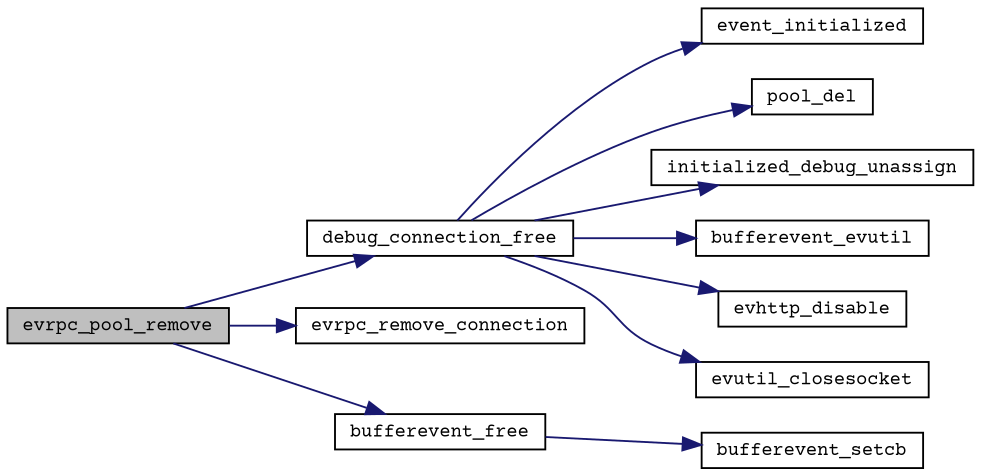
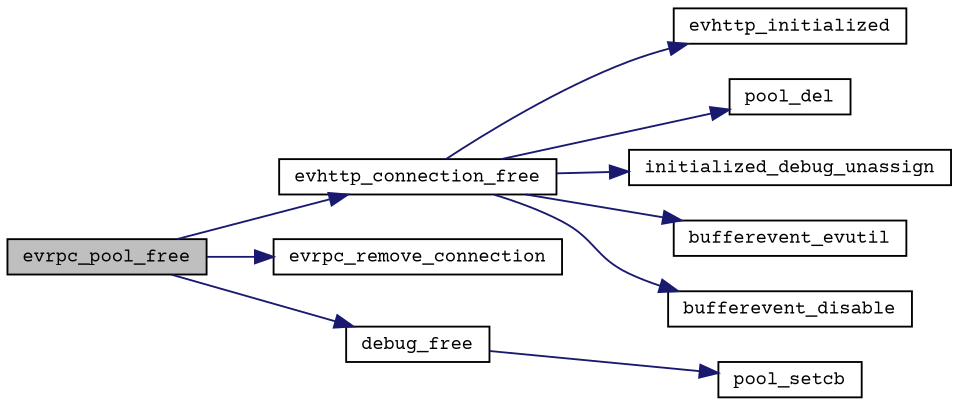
  digraph {
    fontname="Courier Prime"
    rankdir=LR
    node [color=black fillcolor=white fontname="Courier Prime" fontsize=10 shape=record style=filled]
    edge [color=midnightblue fontname="Courier Prime" fontsize=10 labelfontname=Helvetica labelfontsize=10 style=solid]
-   n1 [fillcolor=grey75 fontcolor=black height=0.2 label=evrpc_pool_remove width=0.4]
-   n2 [height=0.2 label=debug_connection_free width=0.4]
+   n1 [fillcolor=grey75 fontcolor=black height=0.2 label=evrpc_pool_free width=0.4]
+   n2 [height=0.2 label=evhttp_connection_free width=0.4]
    n3 [height=0.2 label=evrpc_remove_connection width=0.4]
-   n4 [height=0.2 label=bufferevent_free width=0.4]
-   n5 [height=0.2 label=event_initialized width=0.4]
+   n4 [height=0.2 label=debug_free width=0.4]
+   n5 [height=0.2 label=evhttp_initialized width=0.4]
    n6 [height=0.2 label=pool_del width=0.4]
    n7 [height=0.2 label=initialized_debug_unassign width=0.4]
    n8 [height=0.2 label=bufferevent_evutil width=0.4]
-   n9 [height=0.2 label=evhttp_disable width=0.4]
-   n10 [height=0.2 label=evutil_closesocket width=0.4]
-   n11 [height=0.2 label=bufferevent_setcb width=0.4]
+   n9 [height=0.2 label=bufferevent_disable width=0.4]
+   n11 [height=0.2 label=pool_setcb width=0.4]
    n1 -> n2
    n1 -> n3
    n1 -> n4
    n2 -> n5
    n2 -> n6
    n2 -> n7
    n2 -> n8
    n2 -> n9
-   n2 -> n10
    n4 -> n11
  }
